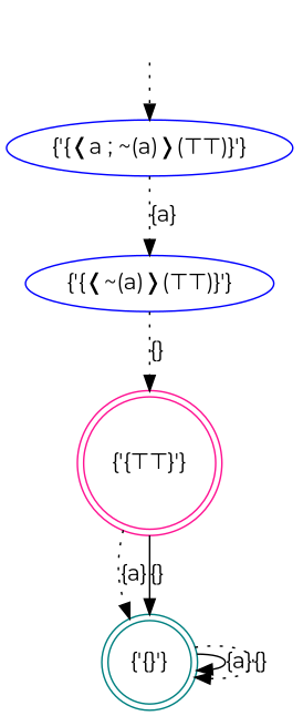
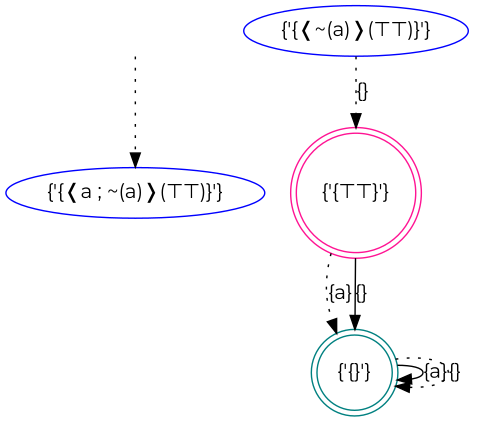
  digraph {
    fontname=Montserrat
    node [fontname=Montserrat color=blue]
    edge [style=dotted fontname=Montserrat]
    fake [style=invisible color=""]
    "{'{❬a ; ~(a)❭(⊤⊤)}'}" [root=true]
    "{'{⊤⊤}'}" [shape=doublecircle color=deeppink]
    "{'{}'}" [shape=doublecircle color=teal]
    "{'{❬~(a)❭(⊤⊤)}'}"
    fake -> "{'{❬a ; ~(a)❭(⊤⊤)}'}"
-   "{'{❬a ; ~(a)❭(⊤⊤)}'}" -> "{'{❬~(a)❭(⊤⊤)}'}" [label="{a}"]
    "{'{⊤⊤}'}" -> "{'{}'}" [label="{a}"]
    "{'{⊤⊤}'}" -> "{'{}'}" [label="{}" style=solid]
    "{'{}'}" -> "{'{}'}" [label="{a}" style=solid]
    "{'{}'}" -> "{'{}'}" [label="{}"]
    "{'{❬~(a)❭(⊤⊤)}'}" -> "{'{⊤⊤}'}" [label="{}"]
  }
